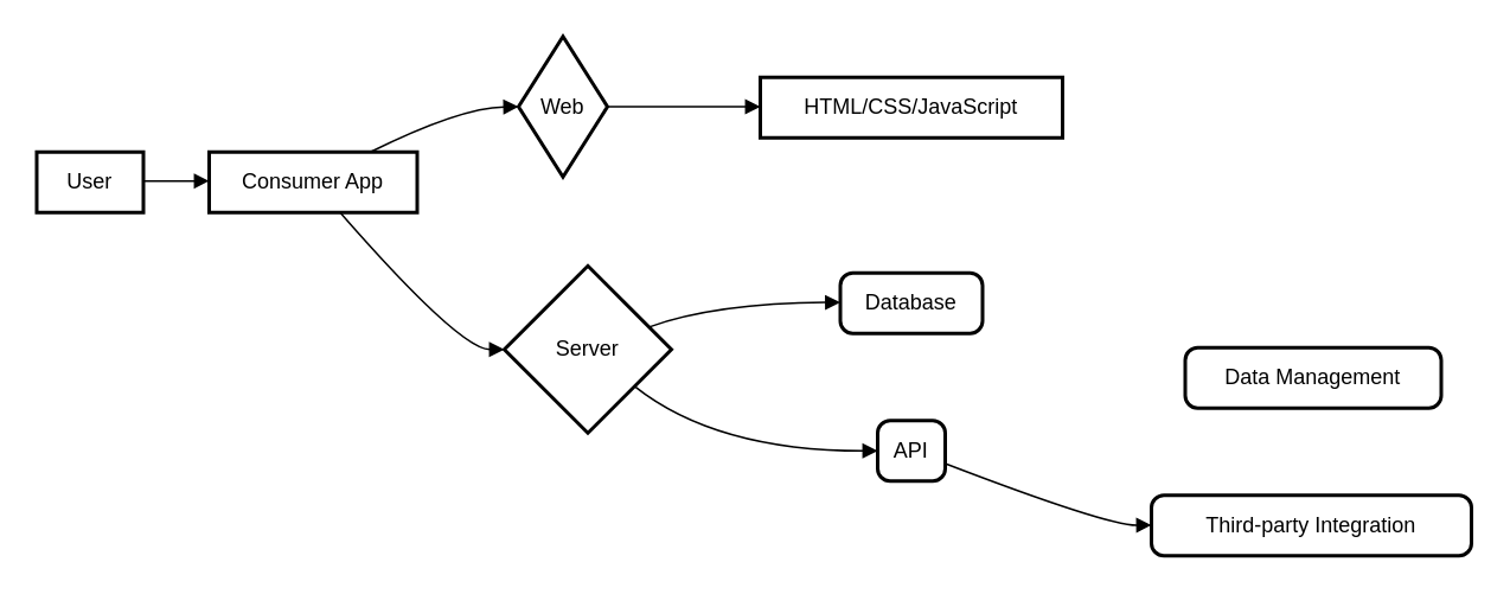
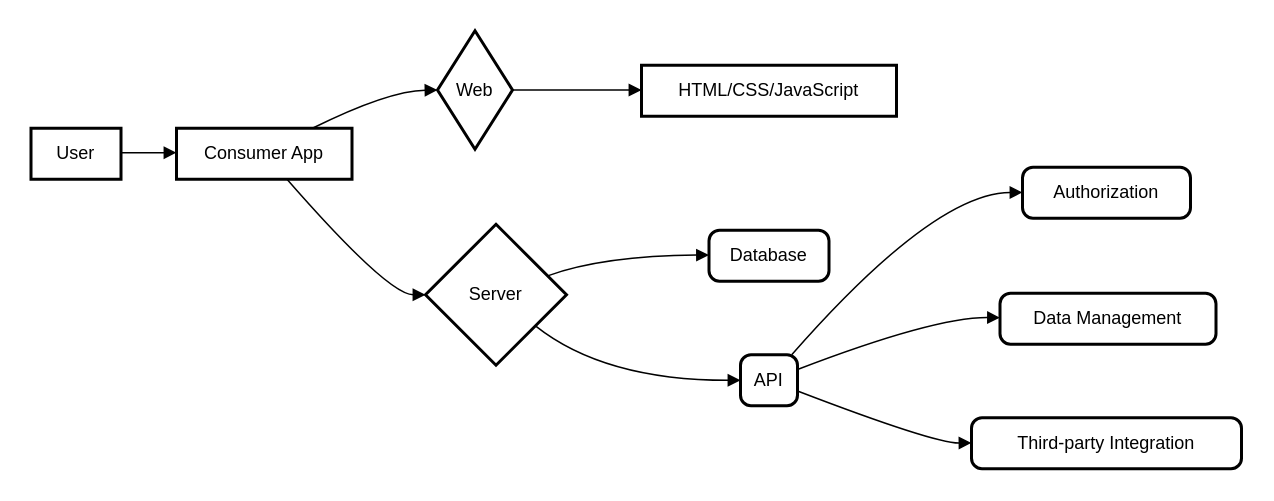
  <mxCell id="0" />
  <mxCell id="1" parent="0" />
  <mxCell id="2" value="User" style="whiteSpace=wrap;strokeWidth=2;" vertex="1" parent="1"><mxGeometry x="20" y="85" width="60" height="34" as="geometry" /></mxCell>
  <mxCell id="3" value="Consumer App" style="absoluteArcSize=1;arcSize=14;whiteSpace=wrap;strokeWidth=2;rounded=0;" vertex="1" parent="1"><mxGeometry x="117" y="85" width="117" height="34" as="geometry" /></mxCell>
  <mxCell id="4" value="Web" style="rhombus;strokeWidth=2;whiteSpace=wrap;" vertex="1" parent="1"><mxGeometry x="291" y="20" width="50" height="79" as="geometry" /></mxCell>
  <mxCell id="5" value="Server" style="rhombus;strokeWidth=2;whiteSpace=wrap;" vertex="1" parent="1"><mxGeometry x="283" y="149" width="94" height="94" as="geometry" /></mxCell>
  <mxCell id="6" value="HTML/CSS/JavaScript" style="absoluteArcSize=1;arcSize=14;whiteSpace=wrap;strokeWidth=2;rounded=0;" vertex="1" parent="1"><mxGeometry x="427" y="43" width="170" height="34" as="geometry" /></mxCell>
  <mxCell id="7" value="Database" style="rounded=1;absoluteArcSize=1;arcSize=14;whiteSpace=wrap;strokeWidth=2;" vertex="1" parent="1"><mxGeometry x="472" y="153" width="80" height="34" as="geometry" /></mxCell>
  <mxCell id="8" value="API" style="rounded=1;absoluteArcSize=1;arcSize=14;whiteSpace=wrap;strokeWidth=2;" vertex="1" parent="1"><mxGeometry x="493" y="236" width="38" height="34" as="geometry" /></mxCell>
+ <mxCell id="9" value="Authorization" style="rounded=1;absoluteArcSize=1;arcSize=14;whiteSpace=wrap;strokeWidth=2;" vertex="1" parent="1"><mxGeometry x="681" y="111" width="112" height="34" as="geometry" /></mxCell>
  <mxCell id="10" value="Data Management" style="rounded=1;absoluteArcSize=1;arcSize=14;whiteSpace=wrap;strokeWidth=2;" vertex="1" parent="1"><mxGeometry x="666" y="195" width="144" height="34" as="geometry" /></mxCell>
  <mxCell id="11" value="Third-party Integration" style="rounded=1;absoluteArcSize=1;arcSize=14;whiteSpace=wrap;strokeWidth=2;" vertex="1" parent="1"><mxGeometry x="647" y="278" width="180" height="34" as="geometry" /></mxCell>
  <mxCell id="12" value="" style="curved=1;startArrow=none;endArrow=block;exitX=0.996;exitY=0.479;entryX=-0.002;entryY=0.479;" edge="1" parent="1" source="2" target="3"><mxGeometry relative="1" as="geometry"><Array as="points" /></mxGeometry></mxCell>
  <mxCell id="13" value="" style="curved=1;startArrow=none;endArrow=block;exitX=0.782;exitY=-0.014;entryX=-0.003;entryY=0.5;" edge="1" parent="1" source="3" target="4"><mxGeometry relative="1" as="geometry"><Array as="points"><mxPoint x="258" y="60" /></Array></mxGeometry></mxCell>
  <mxCell id="14" value="" style="curved=1;startArrow=none;endArrow=block;exitX=0.622;exitY=0.971;entryX=0.004;entryY=0.5;" edge="1" parent="1" source="3" target="5"><mxGeometry relative="1" as="geometry"><Array as="points"><mxPoint x="258" y="196" /></Array></mxGeometry></mxCell>
  <mxCell id="15" value="" style="curved=1;startArrow=none;endArrow=block;exitX=0.998;exitY=0.5;entryX=0.002;entryY=0.486;" edge="1" parent="1" source="4" target="6"><mxGeometry relative="1" as="geometry"><Array as="points" /></mxGeometry></mxCell>
  <mxCell id="16" value="" style="curved=1;startArrow=none;endArrow=block;exitX=1.003;exitY=0.316;entryX=-0.0;entryY=0.486;" edge="1" parent="1" source="5" target="7"><mxGeometry relative="1" as="geometry"><Array as="points"><mxPoint x="402" y="170" /></Array></mxGeometry></mxCell>
  <mxCell id="17" value="" style="curved=1;startArrow=none;endArrow=block;exitX=1.003;exitY=0.896;entryX=0.008;entryY=0.5;" edge="1" parent="1" source="5" target="8"><mxGeometry relative="1" as="geometry"><Array as="points"><mxPoint x="402" y="253" /></Array></mxGeometry></mxCell>
+ <mxCell id="18" value="" style="curved=1;startArrow=none;endArrow=block;exitX=0.892;exitY=0.008;entryX=0.003;entryY=0.493;" edge="1" parent="1" source="8" target="9"><mxGeometry relative="1" as="geometry"><Array as="points"><mxPoint x="622" y="128" /></Array></mxGeometry></mxCell>
+ <mxCell id="19" value="" style="curved=1;startArrow=none;endArrow=block;exitX=1.003;exitY=0.289;entryX=-0.003;entryY=0.478;" edge="1" parent="1" source="8" target="10"><mxGeometry relative="1" as="geometry"><Array as="points"><mxPoint x="622" y="211" /></Array></mxGeometry></mxCell>
  <mxCell id="20" value="" style="curved=1;startArrow=none;endArrow=block;exitX=1.003;exitY=0.711;entryX=0.001;entryY=0.493;" edge="1" parent="1" source="8" target="11"><mxGeometry relative="1" as="geometry"><Array as="points"><mxPoint x="622" y="295" /></Array></mxGeometry></mxCell>
